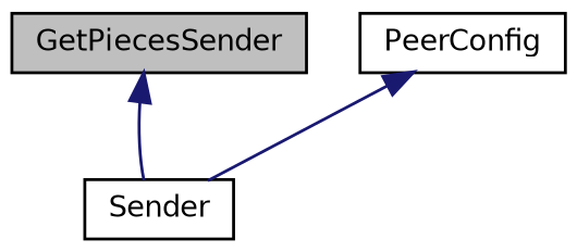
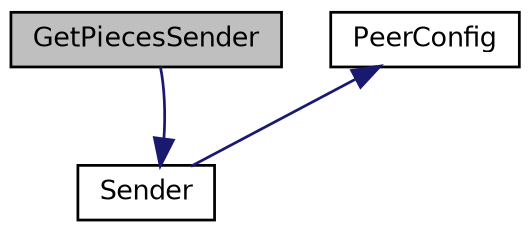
  digraph {
    node [color=black fillcolor=white fontname=Helvetica fontsize=10 shape=record style=filled]
    edge [color=midnightblue dir=back fontname=Helvetica fontsize=10 labelfontname=Helvetica labelfontsize=10 style=solid]
    n1 [fillcolor=grey75 fontcolor=black height=0.2 label=GetPiecesSender width=0.4]
    n2 [height=0.2 label=PeerConfig width=0.4]
    n3 [height=0.2 label=Sender width=0.4]
    n2 -> n3
-   n1 -> n3
+   n3 -> n1
  }
